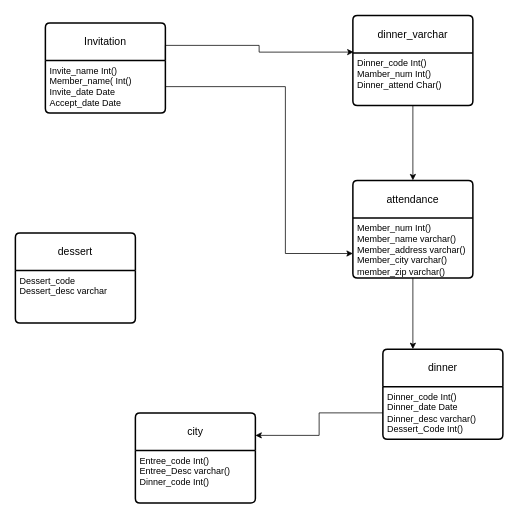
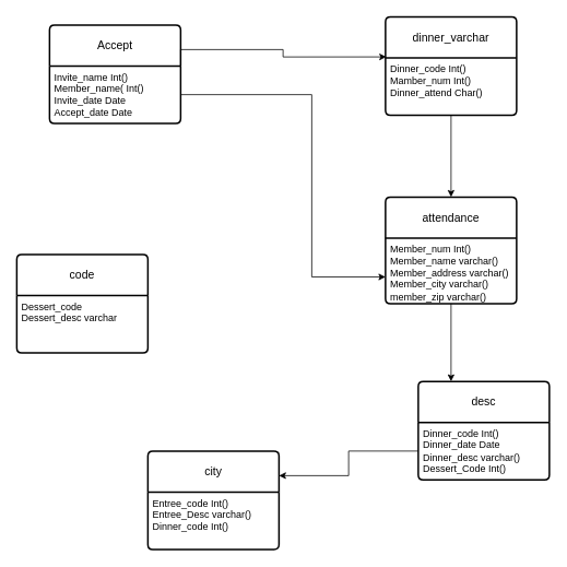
  <mxCell id="0" />
  <mxCell id="1" parent="0" />
- <mxCell id="2" value="Invitation" style="swimlane;childLayout=stackLayout;horizontal=1;startSize=50;horizontalStack=0;rounded=1;fontSize=14;fontStyle=0;strokeWidth=2;resizeParent=0;resizeLast=1;shadow=0;dashed=0;align=center;arcSize=4;whiteSpace=wrap;html=1;" vertex="1" parent="1"><mxGeometry x="60" y="30" width="160" height="120" as="geometry" /></mxCell>
+ <mxCell id="2" value="Accept" style="swimlane;childLayout=stackLayout;horizontal=1;startSize=50;horizontalStack=0;rounded=1;fontSize=14;fontStyle=0;strokeWidth=2;resizeParent=0;resizeLast=1;shadow=0;dashed=0;align=center;arcSize=4;whiteSpace=wrap;html=1;" vertex="1" parent="1"><mxGeometry x="60" y="30" width="160" height="120" as="geometry" /></mxCell>
  <mxCell id="3" value="Invite_name Int()&lt;div&gt;Member_name( Int()&lt;/div&gt;&lt;div&gt;Invite_date Date&lt;/div&gt;&lt;div&gt;Accept_date Date&lt;/div&gt;" style="align=left;strokeColor=none;fillColor=none;spacingLeft=4;fontSize=12;verticalAlign=top;resizable=0;rotatable=0;part=1;html=1;" vertex="1" parent="2"><mxGeometry y="50" width="160" height="70" as="geometry" /></mxCell>
  <mxCell id="4" value="dinner_varchar" style="swimlane;childLayout=stackLayout;horizontal=1;startSize=50;horizontalStack=0;rounded=1;fontSize=14;fontStyle=0;strokeWidth=2;resizeParent=0;resizeLast=1;shadow=0;dashed=0;align=center;arcSize=4;whiteSpace=wrap;html=1;" vertex="1" parent="1"><mxGeometry x="470" y="20" width="160" height="120" as="geometry" /></mxCell>
  <mxCell id="5" value="Dinner_code Int()&lt;div&gt;Mamber_num Int()&lt;/div&gt;&lt;div&gt;Dinner_attend Char()&lt;/div&gt;" style="align=left;strokeColor=none;fillColor=none;spacingLeft=4;fontSize=12;verticalAlign=top;resizable=0;rotatable=0;part=1;html=1;" vertex="1" parent="4"><mxGeometry y="50" width="160" height="70" as="geometry" /></mxCell>
  <mxCell id="6" value="attendance" style="swimlane;childLayout=stackLayout;horizontal=1;startSize=50;horizontalStack=0;rounded=1;fontSize=14;fontStyle=0;strokeWidth=2;resizeParent=0;resizeLast=1;shadow=0;dashed=0;align=center;arcSize=4;whiteSpace=wrap;html=1;" vertex="1" parent="1"><mxGeometry x="470" y="240" width="160" height="130" as="geometry" /></mxCell>
  <mxCell id="7" value="Member_num Int()&lt;div&gt;Member_name varchar()&lt;/div&gt;&lt;div&gt;Member_address varchar()&lt;/div&gt;&lt;div&gt;Member_city varchar()&lt;/div&gt;&lt;div&gt;member_zip varchar()&lt;/div&gt;" style="align=left;strokeColor=none;fillColor=none;spacingLeft=4;fontSize=12;verticalAlign=top;resizable=0;rotatable=0;part=1;html=1;" vertex="1" parent="6"><mxGeometry y="50" width="160" height="80" as="geometry" /></mxCell>
- <mxCell id="8" value="dessert" style="swimlane;childLayout=stackLayout;horizontal=1;startSize=50;horizontalStack=0;rounded=1;fontSize=14;fontStyle=0;strokeWidth=2;resizeParent=0;resizeLast=1;shadow=0;dashed=0;align=center;arcSize=4;whiteSpace=wrap;html=1;" vertex="1" parent="1"><mxGeometry x="20" y="310" width="160" height="120" as="geometry" /></mxCell>
+ <mxCell id="8" value="code" style="swimlane;childLayout=stackLayout;horizontal=1;startSize=50;horizontalStack=0;rounded=1;fontSize=14;fontStyle=0;strokeWidth=2;resizeParent=0;resizeLast=1;shadow=0;dashed=0;align=center;arcSize=4;whiteSpace=wrap;html=1;" vertex="1" parent="1"><mxGeometry x="20" y="310" width="160" height="120" as="geometry" /></mxCell>
  <mxCell id="9" value="Dessert_code&lt;div&gt;Dessert_desc varchar&lt;/div&gt;" style="align=left;strokeColor=none;fillColor=none;spacingLeft=4;fontSize=12;verticalAlign=top;resizable=0;rotatable=0;part=1;html=1;" vertex="1" parent="8"><mxGeometry y="50" width="160" height="70" as="geometry" /></mxCell>
  <mxCell id="10" value="city" style="swimlane;childLayout=stackLayout;horizontal=1;startSize=50;horizontalStack=0;rounded=1;fontSize=14;fontStyle=0;strokeWidth=2;resizeParent=0;resizeLast=1;shadow=0;dashed=0;align=center;arcSize=4;whiteSpace=wrap;html=1;" vertex="1" parent="1"><mxGeometry x="180" y="550" width="160" height="120" as="geometry" /></mxCell>
  <mxCell id="11" value="Entree_code Int()&lt;div&gt;Entree_Desc varchar()&lt;/div&gt;&lt;div&gt;Dinner_code Int()&lt;/div&gt;" style="align=left;strokeColor=none;fillColor=none;spacingLeft=4;fontSize=12;verticalAlign=top;resizable=0;rotatable=0;part=1;html=1;" vertex="1" parent="10"><mxGeometry y="50" width="160" height="70" as="geometry" /></mxCell>
- <mxCell id="12" value="dinner" style="swimlane;childLayout=stackLayout;horizontal=1;startSize=50;horizontalStack=0;rounded=1;fontSize=14;fontStyle=0;strokeWidth=2;resizeParent=0;resizeLast=1;shadow=0;dashed=0;align=center;arcSize=4;whiteSpace=wrap;html=1;" vertex="1" parent="1"><mxGeometry x="510" y="465" width="160" height="120" as="geometry" /></mxCell>
+ <mxCell id="12" value="desc" style="swimlane;childLayout=stackLayout;horizontal=1;startSize=50;horizontalStack=0;rounded=1;fontSize=14;fontStyle=0;strokeWidth=2;resizeParent=0;resizeLast=1;shadow=0;dashed=0;align=center;arcSize=4;whiteSpace=wrap;html=1;" vertex="1" parent="1"><mxGeometry x="510" y="465" width="160" height="120" as="geometry" /></mxCell>
  <mxCell id="13" value="Dinner_code Int()&lt;div&gt;Dinner_date Date&lt;/div&gt;&lt;div&gt;Dinner_desc varchar()&lt;/div&gt;&lt;div&gt;Dessert_Code Int()&lt;/div&gt;" style="align=left;strokeColor=none;fillColor=none;spacingLeft=4;fontSize=12;verticalAlign=top;resizable=0;rotatable=0;part=1;html=1;" vertex="1" parent="12"><mxGeometry y="50" width="160" height="70" as="geometry" /></mxCell>
  <mxCell id="14" style="edgeStyle=orthogonalEdgeStyle;rounded=0;orthogonalLoop=1;jettySize=auto;html=1;exitX=1;exitY=0;exitDx=0;exitDy=0;entryX=0.006;entryY=0.408;entryDx=0;entryDy=0;entryPerimeter=0;" edge="1" parent="1" source="3" target="4"><mxGeometry relative="1" as="geometry" /></mxCell>
  <mxCell id="15" style="edgeStyle=orthogonalEdgeStyle;rounded=0;orthogonalLoop=1;jettySize=auto;html=1;exitX=0.5;exitY=1;exitDx=0;exitDy=0;entryX=0.5;entryY=0;entryDx=0;entryDy=0;" edge="1" parent="1" source="5" target="6"><mxGeometry relative="1" as="geometry" /></mxCell>
  <mxCell id="16" style="edgeStyle=orthogonalEdgeStyle;rounded=0;orthogonalLoop=1;jettySize=auto;html=1;entryX=0.25;entryY=0;entryDx=0;entryDy=0;" edge="1" parent="1" source="7" target="12"><mxGeometry relative="1" as="geometry" /></mxCell>
  <mxCell id="17" style="edgeStyle=orthogonalEdgeStyle;rounded=0;orthogonalLoop=1;jettySize=auto;html=1;entryX=1;entryY=0.25;entryDx=0;entryDy=0;" edge="1" parent="1" source="13" target="10"><mxGeometry relative="1" as="geometry" /></mxCell>
  <mxCell id="18" style="edgeStyle=orthogonalEdgeStyle;rounded=0;orthogonalLoop=1;jettySize=auto;html=1;entryX=0;entryY=0.75;entryDx=0;entryDy=0;" edge="1" parent="1" source="3" target="6"><mxGeometry relative="1" as="geometry"><Array as="points"><mxPoint x="380" y="115" /><mxPoint x="380" y="338" /></Array></mxGeometry></mxCell>
